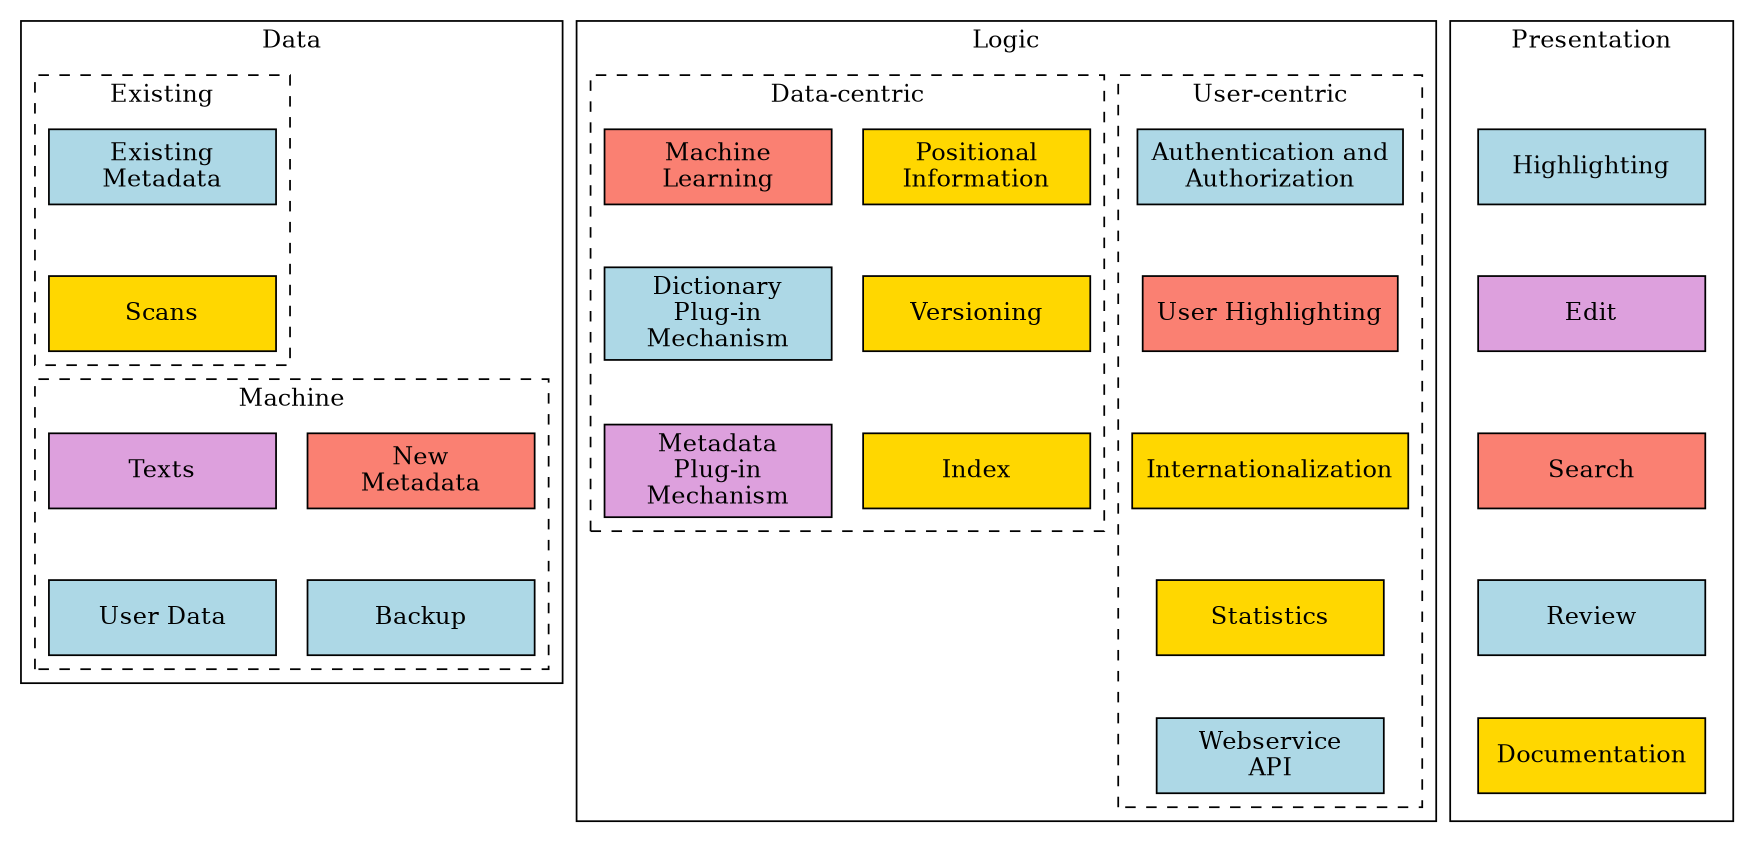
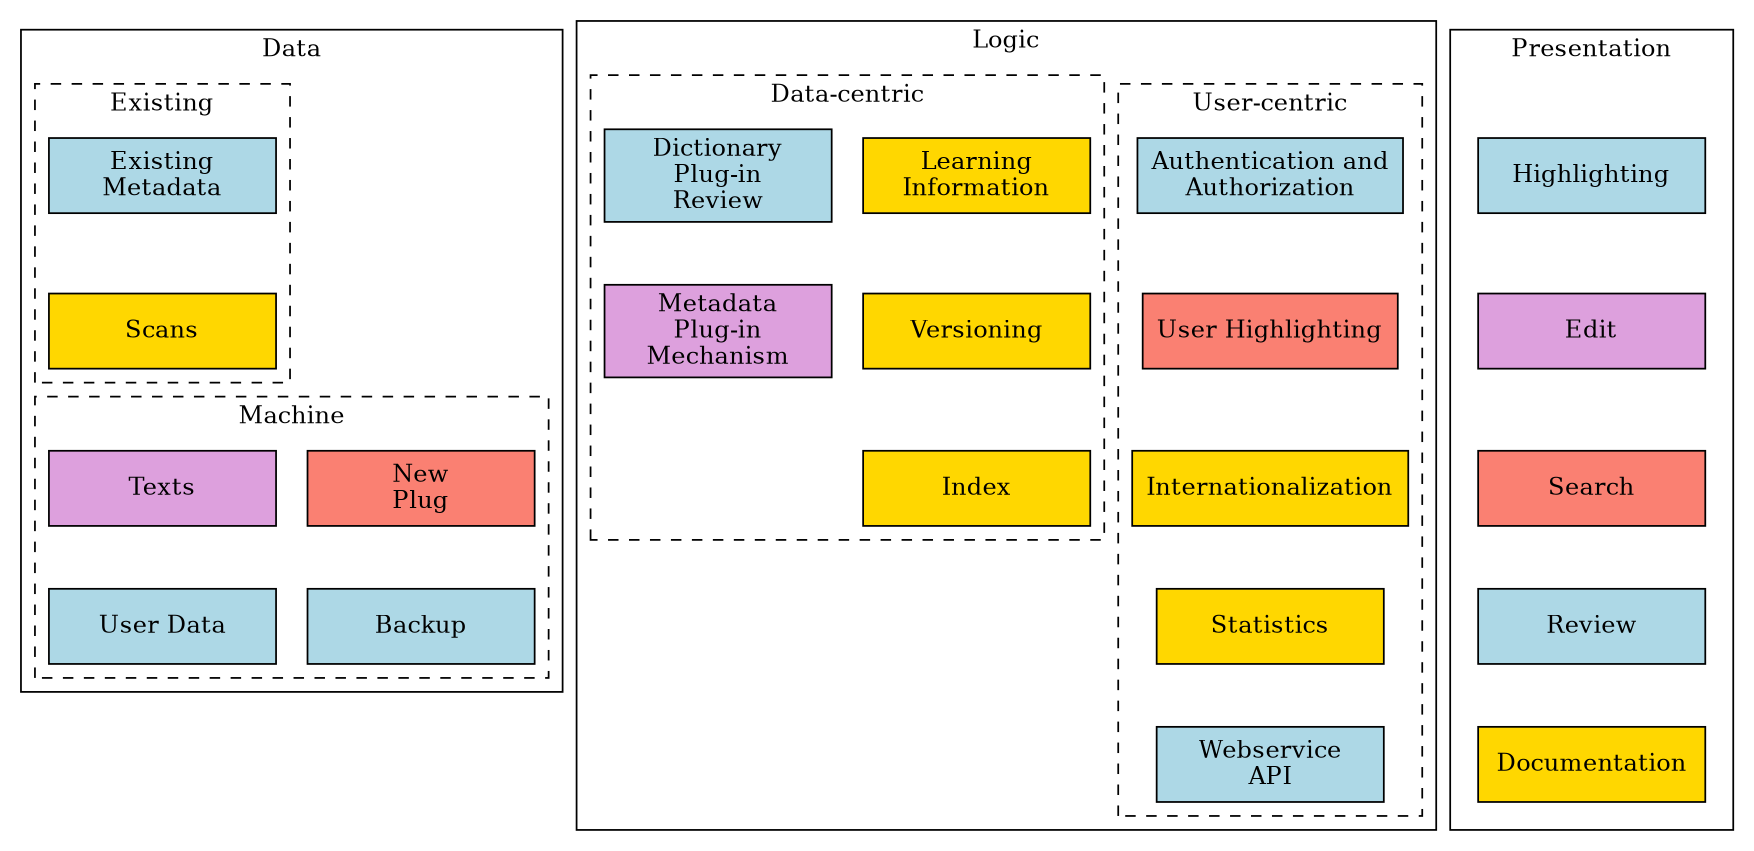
  digraph {
    rankdir=TB
    node [fillcolor=lightblue shape=box style=filled]
    edge [style=invis]
    n1 [height=0.6 label="Existing\nMetadata" width=1.8]
    n2 [fillcolor=gold height=0.6 label=Scans width=1.8]
-   n3 [fillcolor=salmon height=0.6 label="New\nMetadata" width=1.8]
+   n3 [fillcolor=salmon height=0.6 label="New\nPlug" width=1.8]
    n4 [fillcolor=plum height=0.6 label=Texts width=1.8]
    n5 [height=0.6 label="User Data" width=1.8]
    n6 [height=0.6 label=Backup width=1.8]
    n7 [height=0.6 label="Authentication and\nAuthorization" width=1.8]
    n8 [fillcolor=salmon height=0.6 label="User Highlighting" width=1.8]
    n9 [fillcolor=gold height=0.6 label=Statistics width=1.8]
    n10 [height=0.6 label="Webservice\nAPI" width=1.8]
    n11 [fillcolor=gold height=0.6 label=Internationalization width=1.8]
-   n12 [fillcolor=gold height=0.6 label="Positional\nInformation" width=1.8]
-   n13 [height=0.6 label="Dictionary\nPlug-in\nMechanism" width=1.8]
+   n12 [fillcolor=gold height=0.6 label="Learning\nInformation" width=1.8]
+   n13 [height=0.6 label="Dictionary\nPlug-in\nReview" width=1.8]
    n14 [fillcolor=plum height=0.6 label="Metadata\nPlug-in\nMechanism" width=1.8]
    n15 [fillcolor=gold height=0.6 label=Index width=1.8]
-   n16 [fillcolor=salmon height=0.6 label="Machine\nLearning" width=1.8]
    n17 [fillcolor=gold height=0.6 label=Versioning width=1.8]
    n18 [fillcolor=plum height=0.6 label=Edit width=1.8]
    n19 [fillcolor=salmon height=0.6 label=Search width=1.8]
    n20 [height=0.6 label=Highlighting width=1.8]
    n21 [height=0.6 label=Review width=1.8]
    n22 [fillcolor=gold height=0.6 label=Documentation width=1.8]
    subgraph cluster_1 {
      label=Data
      subgraph cluster_2 {
        label=Existing
        style=dashed
        n1
        n2
      }
      subgraph cluster_3 {
        label=Machine
        style=dashed
        n3
        n4
        n5
        n6
      }
    }
    subgraph cluster_4 {
      label=Logic
      subgraph cluster_5 {
        label="User-centric"
        style=dashed
        n7
        n8
        n9
        n10
        n11
      }
      subgraph cluster_6 {
        label="Data-centric"
        style=dashed
        n12
        n13
        n14
        n15
-       n16
        n17
      }
    }
    subgraph cluster_7 {
      label=Presentation
      subgraph cluster_8 {
        label=Presentation
        style=invis
        n18
        n19
        n20
        n21
        n22
      }
    }
    n1 -> n2
    n2 -> n4
    n3 -> n6
    n4 -> n5
    n7 -> n8
    n8 -> n11
    n9 -> n10
    n11 -> n9
    n12 -> n17
    n13 -> n14
-   n16 -> n13
    n17 -> n15
    n18 -> n19
    n19 -> n21
    n20 -> n18
    n21 -> n22
  }
